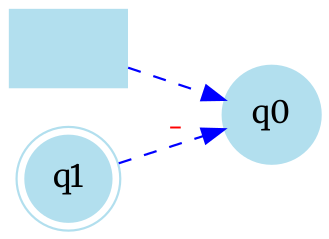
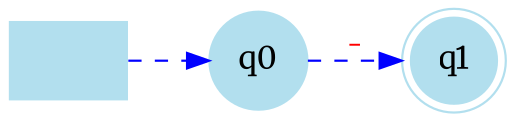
  digraph {
    rankdir=LR
    fontname=Merriweather
    node [color=lightblue2 style=filled fontname=Merriweather]
    edge [color=blue fontcolor=red fontsize=12 style=dashed fontname=Merriweather]
    "" [shape=plaintext]
    n2 [label=q0 shape=circle]
    n3 [label=q1 shape=doublecircle]
    "" -> n2
-   n3 -> n2 [label="-"]
+   n2 -> n3 [label="-"]
  }
